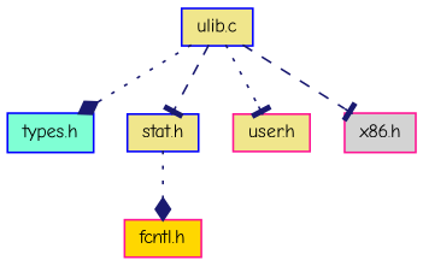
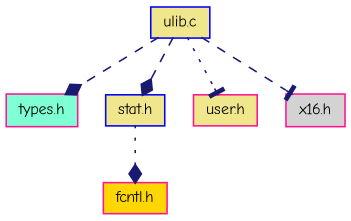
  digraph {
    fontname="Comic Neue"
    node [color=blue fillcolor=khaki fontname="Comic Neue" fontsize=10 shape=record style=filled]
    edge [arrowhead=diamond color=midnightblue fontname="Comic Neue" fontsize=10 labelfontname=Helvetica labelfontsize=10 style=dotted]
    n1 [fontcolor=black height=0.2 label="ulib.c" width=0.4]
-   n2 [fillcolor=aquamarine height=0.2 label="types.h" width=0.4]
+   n2 [color=deeppink fillcolor=aquamarine height=0.2 label="types.h" width=0.4]
    n3 [height=0.2 label="stat.h" width=0.4]
    n4 [color=deeppink height=0.2 label="user.h" width=0.4]
-   n5 [color=deeppink fillcolor=lightgrey height=0.2 label="x86.h" width=0.4]
+   n5 [color=deeppink fillcolor=lightgrey height=0.2 label="x16.h" width=0.4]
    n6 [color=deeppink fillcolor=gold height=0.2 label="fcntl.h" width=0.4]
-   n1 -> n2
-   n1 -> n3 [arrowhead=tee style=dashed]
+   n1 -> n2 [style=dashed]
+   n1 -> n3 [style=dashed]
    n1 -> n4 [arrowhead=tee]
    n1 -> n5 [arrowhead=tee style=dashed]
    n3 -> n6
  }
